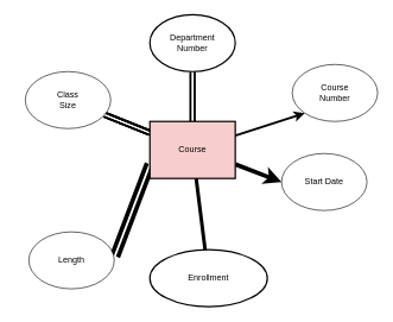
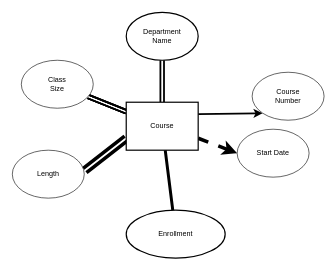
  <mxCell id="0" />
  <mxCell id="1" parent="0" />
  <mxCell id="2" value="" style="edgeStyle=none;shape=link;html=1;strokeWidth=3;startArrow=none;startFill=0;" edge="1" parent="1" source="10" target="11"><mxGeometry relative="1" as="geometry" /></mxCell>
  <mxCell id="3" value="" style="edgeStyle=none;shape=link;html=1;strokeWidth=3;startArrow=none;startFill=0;" edge="1" parent="1" source="10" target="15"><mxGeometry relative="1" as="geometry" /></mxCell>
  <mxCell id="4" value="" style="edgeStyle=none;shape=link;html=1;strokeWidth=3;startArrow=none;startFill=0;" edge="1" parent="1" source="10" target="15"><mxGeometry relative="1" as="geometry" /></mxCell>
  <mxCell id="5" value="" style="edgeStyle=none;shape=link;html=1;strokeWidth=3;startArrow=none;startFill=0;" edge="1" parent="1" source="10" target="15"><mxGeometry relative="1" as="geometry" /></mxCell>
  <mxCell id="6" value="" style="edgeStyle=none;shape=link;html=1;strokeWidth=3;startArrow=none;startFill=0;width=-4;" edge="1" parent="1" source="10" target="14"><mxGeometry relative="1" as="geometry" /></mxCell>
  <mxCell id="7" style="edgeStyle=none;rounded=0;html=1;exitX=1;exitY=0.25;exitDx=0;exitDy=0;entryX=0;entryY=1;entryDx=0;entryDy=0;shadow=0;labelBackgroundColor=default;strokeWidth=3;fontFamily=Helvetica;fontSize=11;fontColor=default;startArrow=none;startFill=0;endArrow=classic;" edge="1" parent="1" source="10" target="12"><mxGeometry relative="1" as="geometry" /></mxCell>
- <mxCell id="8" style="edgeStyle=none;rounded=0;html=1;exitX=1;exitY=0.75;exitDx=0;exitDy=0;entryX=0;entryY=0.5;entryDx=0;entryDy=0;shadow=0;labelBackgroundColor=default;strokeWidth=6;fontFamily=Helvetica;fontSize=11;fontColor=default;startArrow=none;startFill=0;endArrow=classic;" edge="1" parent="1" source="10" target="13"><mxGeometry relative="1" as="geometry" /></mxCell>
+ <mxCell id="8" style="edgeStyle=none;rounded=0;html=1;exitX=1;exitY=0.75;exitDx=0;exitDy=0;entryX=0;entryY=0.5;entryDx=0;entryDy=0;shadow=0;labelBackgroundColor=default;strokeWidth=6;fontFamily=Helvetica;fontSize=11;fontColor=default;startArrow=none;startFill=0;endArrow=classic;dashed=1;" edge="1" parent="1" source="10" target="13"><mxGeometry relative="1" as="geometry" /></mxCell>
  <mxCell id="9" style="edgeStyle=none;shape=link;rounded=0;html=1;exitX=0;exitY=0.75;exitDx=0;exitDy=0;entryX=1.008;entryY=0.425;entryDx=0;entryDy=0;entryPerimeter=0;shadow=0;labelBackgroundColor=default;strokeWidth=6;fontFamily=Helvetica;fontSize=11;fontColor=default;startArrow=none;startFill=0;endArrow=classic;" edge="1" parent="1" source="10" target="16"><mxGeometry relative="1" as="geometry" /></mxCell>
- <mxCell id="10" value="Course" style="rounded=0;whiteSpace=wrap;html=1;strokeWidth=2;fillColor=#f8cecc;" vertex="1" parent="1"><mxGeometry x="210" y="170" width="120" height="80" as="geometry" /></mxCell>
- <mxCell id="11" value="Department&lt;br&gt;Number" style="ellipse;whiteSpace=wrap;html=1;strokeWidth=2;" vertex="1" parent="1"><mxGeometry x="210" y="20" width="120" height="80" as="geometry" /></mxCell>
- <mxCell id="12" value="Course&lt;br&gt;Number" style="ellipse;whiteSpace=wrap;html=1;" vertex="1" parent="1"><mxGeometry x="410" y="90" width="120" height="80" as="geometry" /></mxCell>
+ <mxCell id="10" value="Course" style="rounded=0;whiteSpace=wrap;html=1;strokeWidth=2;" vertex="1" parent="1"><mxGeometry x="210" y="170" width="120" height="80" as="geometry" /></mxCell>
+ <mxCell id="11" value="Department&lt;br&gt;Name" style="ellipse;whiteSpace=wrap;html=1;strokeWidth=2;" vertex="1" parent="1"><mxGeometry x="210" y="20" width="120" height="80" as="geometry" /></mxCell>
+ <mxCell id="12" value="Course&lt;br&gt;Number" style="ellipse;whiteSpace=wrap;html=1;" vertex="1" parent="1"><mxGeometry x="420" y="120" width="120" height="80" as="geometry" /></mxCell>
  <mxCell id="13" value="Start Date" style="ellipse;whiteSpace=wrap;html=1;" vertex="1" parent="1"><mxGeometry x="395" y="215" width="120" height="80" as="geometry" /></mxCell>
  <mxCell id="14" value="Enrollment&lt;br&gt;" style="ellipse;whiteSpace=wrap;html=1;strokeWidth=2;" vertex="1" parent="1"><mxGeometry x="210" y="350" width="165" height="80" as="geometry" /></mxCell>
  <mxCell id="15" value="Class&lt;br&gt;Size" style="ellipse;whiteSpace=wrap;html=1;" vertex="1" parent="1"><mxGeometry x="35" y="100" width="120" height="80" as="geometry" /></mxCell>
- <mxCell id="16" value="Length" style="ellipse;whiteSpace=wrap;html=1;" vertex="1" parent="1"><mxGeometry x="40" y="325" width="120" height="80" as="geometry" /></mxCell>
+ <mxCell id="16" value="Length" style="ellipse;whiteSpace=wrap;html=1;" vertex="1" parent="1"><mxGeometry x="20" y="250" width="120" height="80" as="geometry" /></mxCell>
